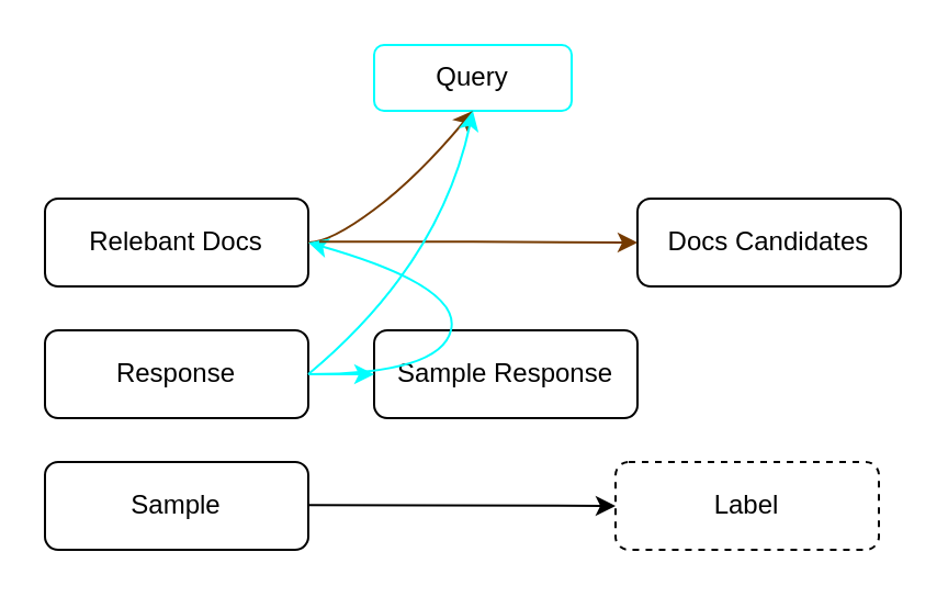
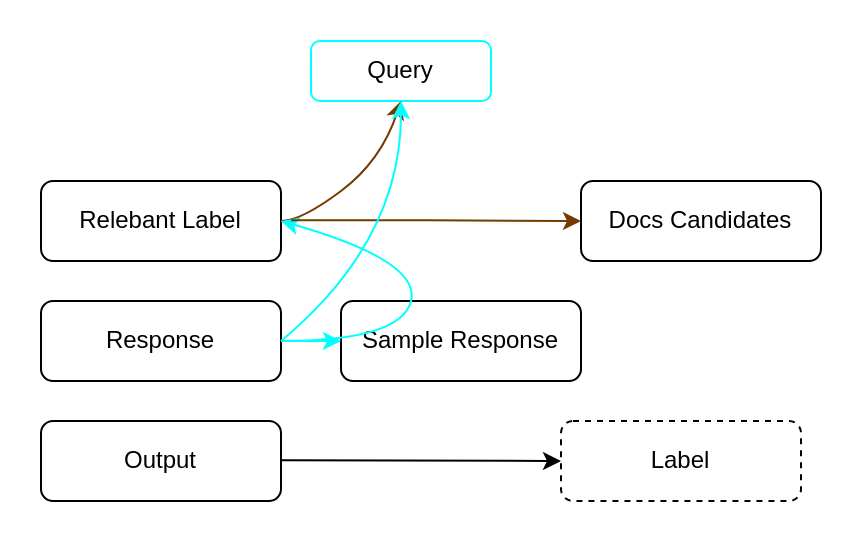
  <mxCell id="0" />
  <mxCell id="1" parent="0" />
- <mxCell id="2" value="Relebant Docs" style="rounded=1;whiteSpace=wrap;html=1;" vertex="1" parent="1"><mxGeometry x="20" y="90" width="120" height="40" as="geometry" /></mxCell>
+ <mxCell id="2" value="Relebant Label" style="rounded=1;whiteSpace=wrap;html=1;" vertex="1" parent="1"><mxGeometry x="20" y="90" width="120" height="40" as="geometry" /></mxCell>
  <mxCell id="3" value="Response" style="rounded=1;whiteSpace=wrap;html=1;" vertex="1" parent="1"><mxGeometry x="20" y="150" width="120" height="40" as="geometry" /></mxCell>
- <mxCell id="4" value="Sample" style="rounded=1;whiteSpace=wrap;html=1;" vertex="1" parent="1"><mxGeometry x="20" y="210" width="120" height="40" as="geometry" /></mxCell>
+ <mxCell id="4" value="Output" style="rounded=1;whiteSpace=wrap;html=1;" vertex="1" parent="1"><mxGeometry x="20" y="210" width="120" height="40" as="geometry" /></mxCell>
  <mxCell id="5" value="Label" style="rounded=1;whiteSpace=wrap;html=1;dashed=1;" vertex="1" parent="1"><mxGeometry x="280" y="210" width="120" height="40" as="geometry" /></mxCell>
  <mxCell id="6" value="Docs Candidates" style="rounded=1;whiteSpace=wrap;html=1;" vertex="1" parent="1"><mxGeometry x="290" y="90" width="120" height="40" as="geometry" /></mxCell>
  <mxCell id="7" value="Sample Response" style="rounded=1;whiteSpace=wrap;html=1;" vertex="1" parent="1"><mxGeometry x="170" y="150" width="120" height="40" as="geometry" /></mxCell>
- <mxCell id="8" value="Query" style="rounded=1;whiteSpace=wrap;html=1;strokeColor=#00FFFF;" vertex="1" parent="1"><mxGeometry x="170" y="20" width="90" height="30" as="geometry" /></mxCell>
+ <mxCell id="8" value="Query" style="rounded=1;whiteSpace=wrap;html=1;strokeColor=#00FFFF;" vertex="1" parent="1"><mxGeometry x="155" y="20" width="90" height="30" as="geometry" /></mxCell>
  <mxCell id="9" value="" style="curved=1;endArrow=classic;html=1;rounded=0;exitX=1;exitY=0.5;exitDx=0;exitDy=0;entryX=0.5;entryY=1;entryDx=0;entryDy=0;strokeColor=#753A00;" edge="1" parent="1" source="2" target="8"><mxGeometry width="50" height="50" relative="1" as="geometry"><mxPoint x="220" y="130" as="sourcePoint" /><mxPoint x="270" y="80" as="targetPoint" /><Array as="points"><mxPoint x="150" y="110" /><mxPoint x="190" y="80" /></Array></mxGeometry></mxCell>
  <mxCell id="10" value="" style="curved=1;endArrow=classic;html=1;rounded=0;exitX=1;exitY=0.5;exitDx=0;exitDy=0;entryX=1;entryY=0.5;entryDx=0;entryDy=0;strokeColor=#00FFFF;" edge="1" parent="1" source="3" target="2"><mxGeometry width="50" height="50" relative="1" as="geometry"><mxPoint x="170" y="180" as="sourcePoint" /><mxPoint x="245" y="120" as="targetPoint" /><Array as="points"><mxPoint x="200" y="170" /><mxPoint x="210" y="130" /></Array></mxGeometry></mxCell>
  <mxCell id="11" value="" style="curved=1;endArrow=classic;html=1;rounded=0;exitX=1;exitY=0.5;exitDx=0;exitDy=0;entryX=0;entryY=0.5;entryDx=0;entryDy=0;" edge="1" parent="1" target="5"><mxGeometry width="50" height="50" relative="1" as="geometry"><mxPoint x="140" y="229.66" as="sourcePoint" /><mxPoint x="260" y="229.66" as="targetPoint" /><Array as="points"><mxPoint x="150" y="229.66" /></Array></mxGeometry></mxCell>
  <mxCell id="12" value="" style="endArrow=classic;html=1;rounded=0;entryX=0;entryY=0.5;entryDx=0;entryDy=0;strokeColor=#00FFFF;" edge="1" parent="1" target="7"><mxGeometry width="50" height="50" relative="1" as="geometry"><mxPoint x="140" y="170" as="sourcePoint" /><mxPoint x="230" y="260" as="targetPoint" /></mxGeometry></mxCell>
  <mxCell id="13" value="" style="endArrow=classic;html=1;rounded=0;strokeColor=#753A00;entryX=0;entryY=0.5;entryDx=0;entryDy=0;" edge="1" parent="1" target="6"><mxGeometry width="50" height="50" relative="1" as="geometry"><mxPoint x="145" y="109.66" as="sourcePoint" /><mxPoint x="260" y="110" as="targetPoint" /><Array as="points"><mxPoint x="215" y="109.66" /></Array></mxGeometry></mxCell>
  <mxCell id="14" value="" style="curved=1;endArrow=classic;html=1;rounded=0;entryX=0.5;entryY=1;entryDx=0;entryDy=0;strokeColor=#00FFFF;" edge="1" parent="1" target="8"><mxGeometry width="50" height="50" relative="1" as="geometry"><mxPoint x="140" y="170" as="sourcePoint" /><mxPoint x="210" y="50" as="targetPoint" /><Array as="points"><mxPoint x="200" y="120" /></Array></mxGeometry></mxCell>
